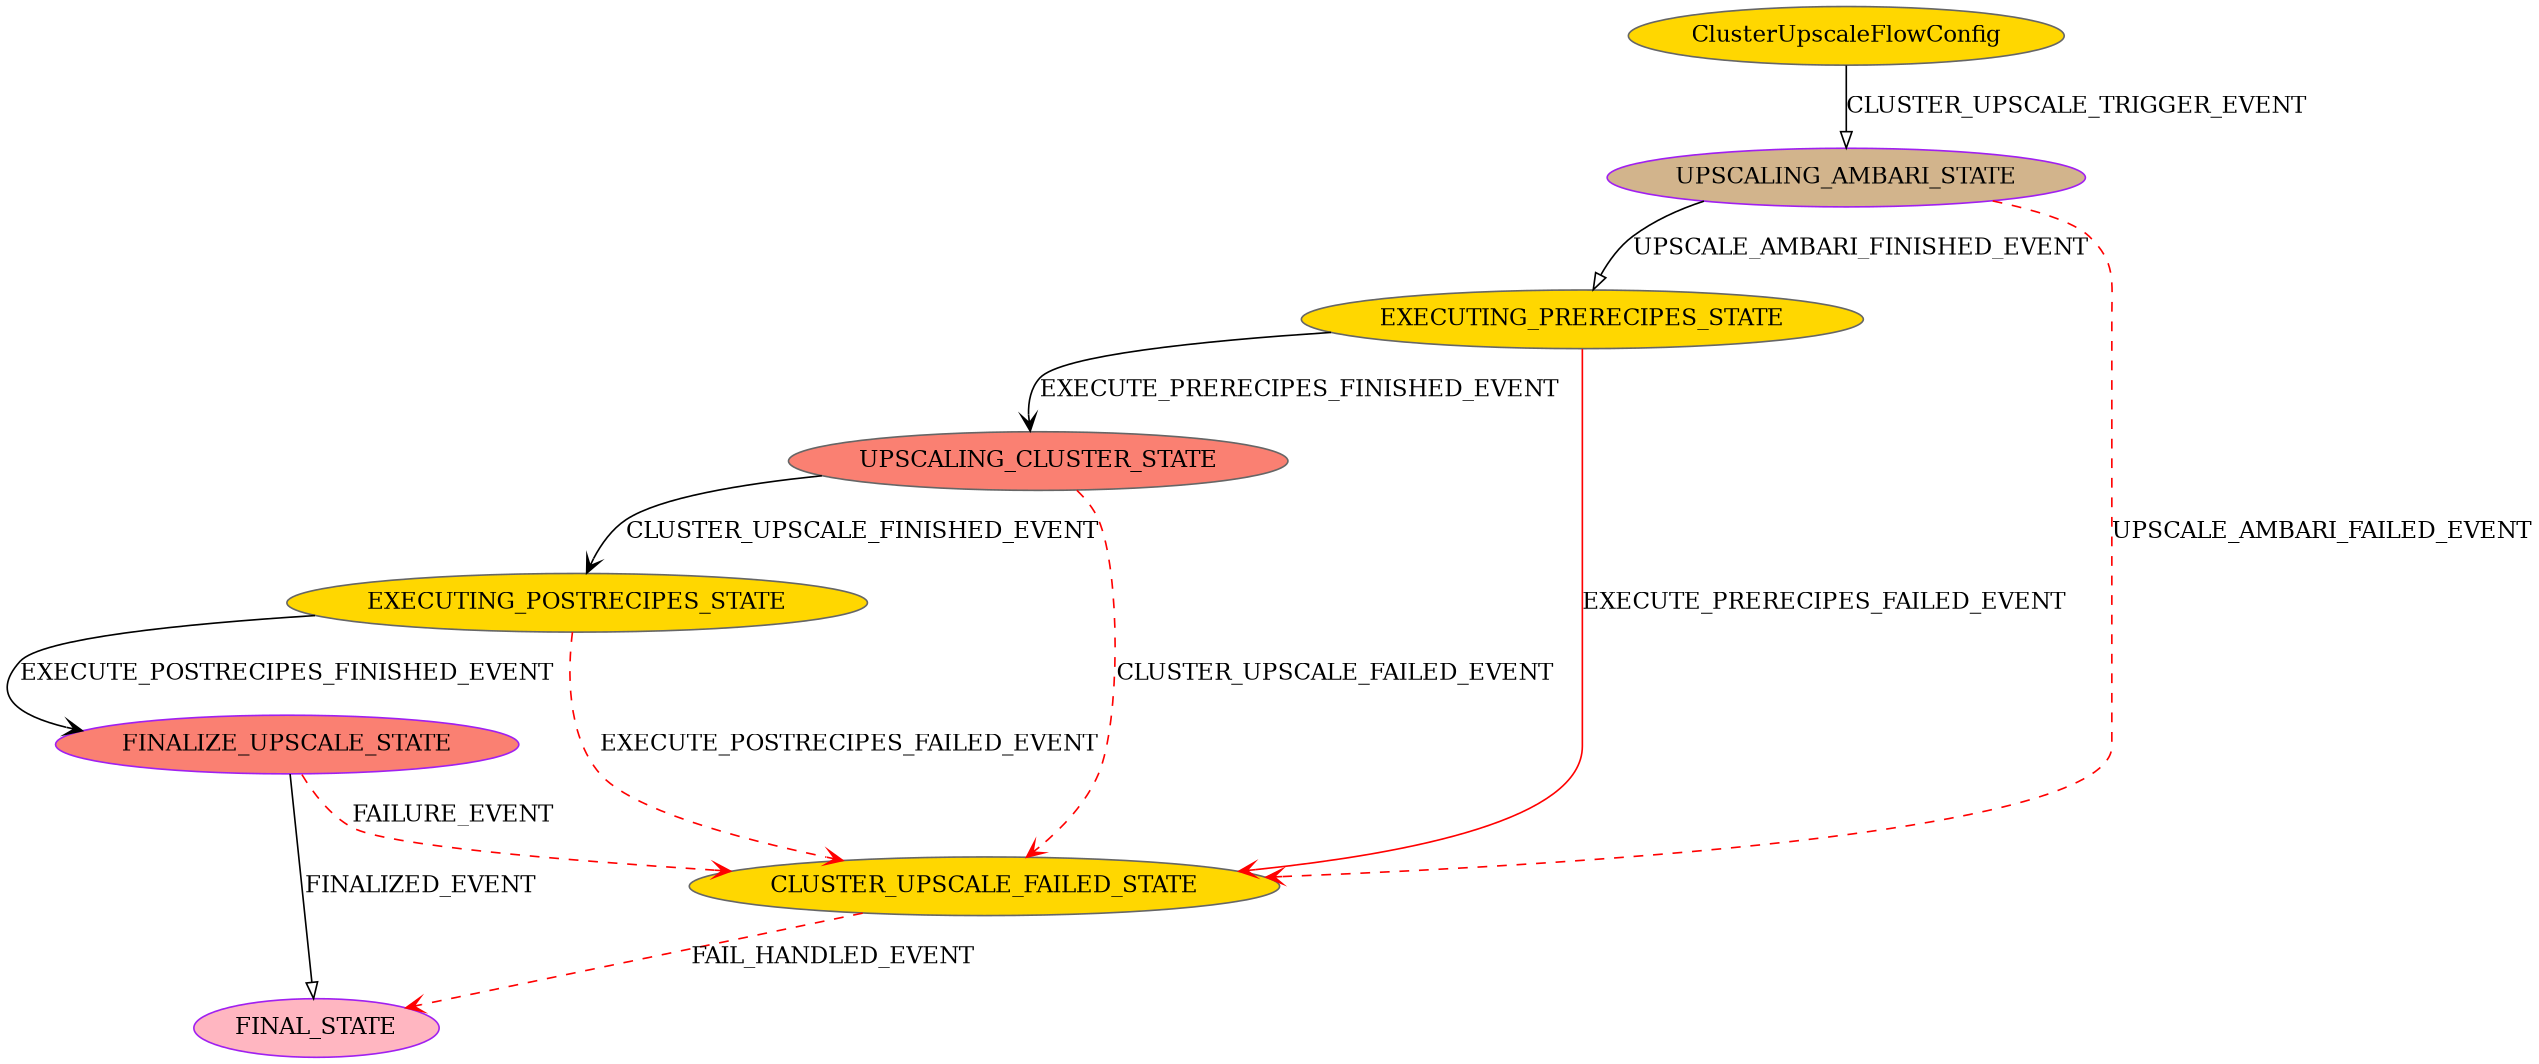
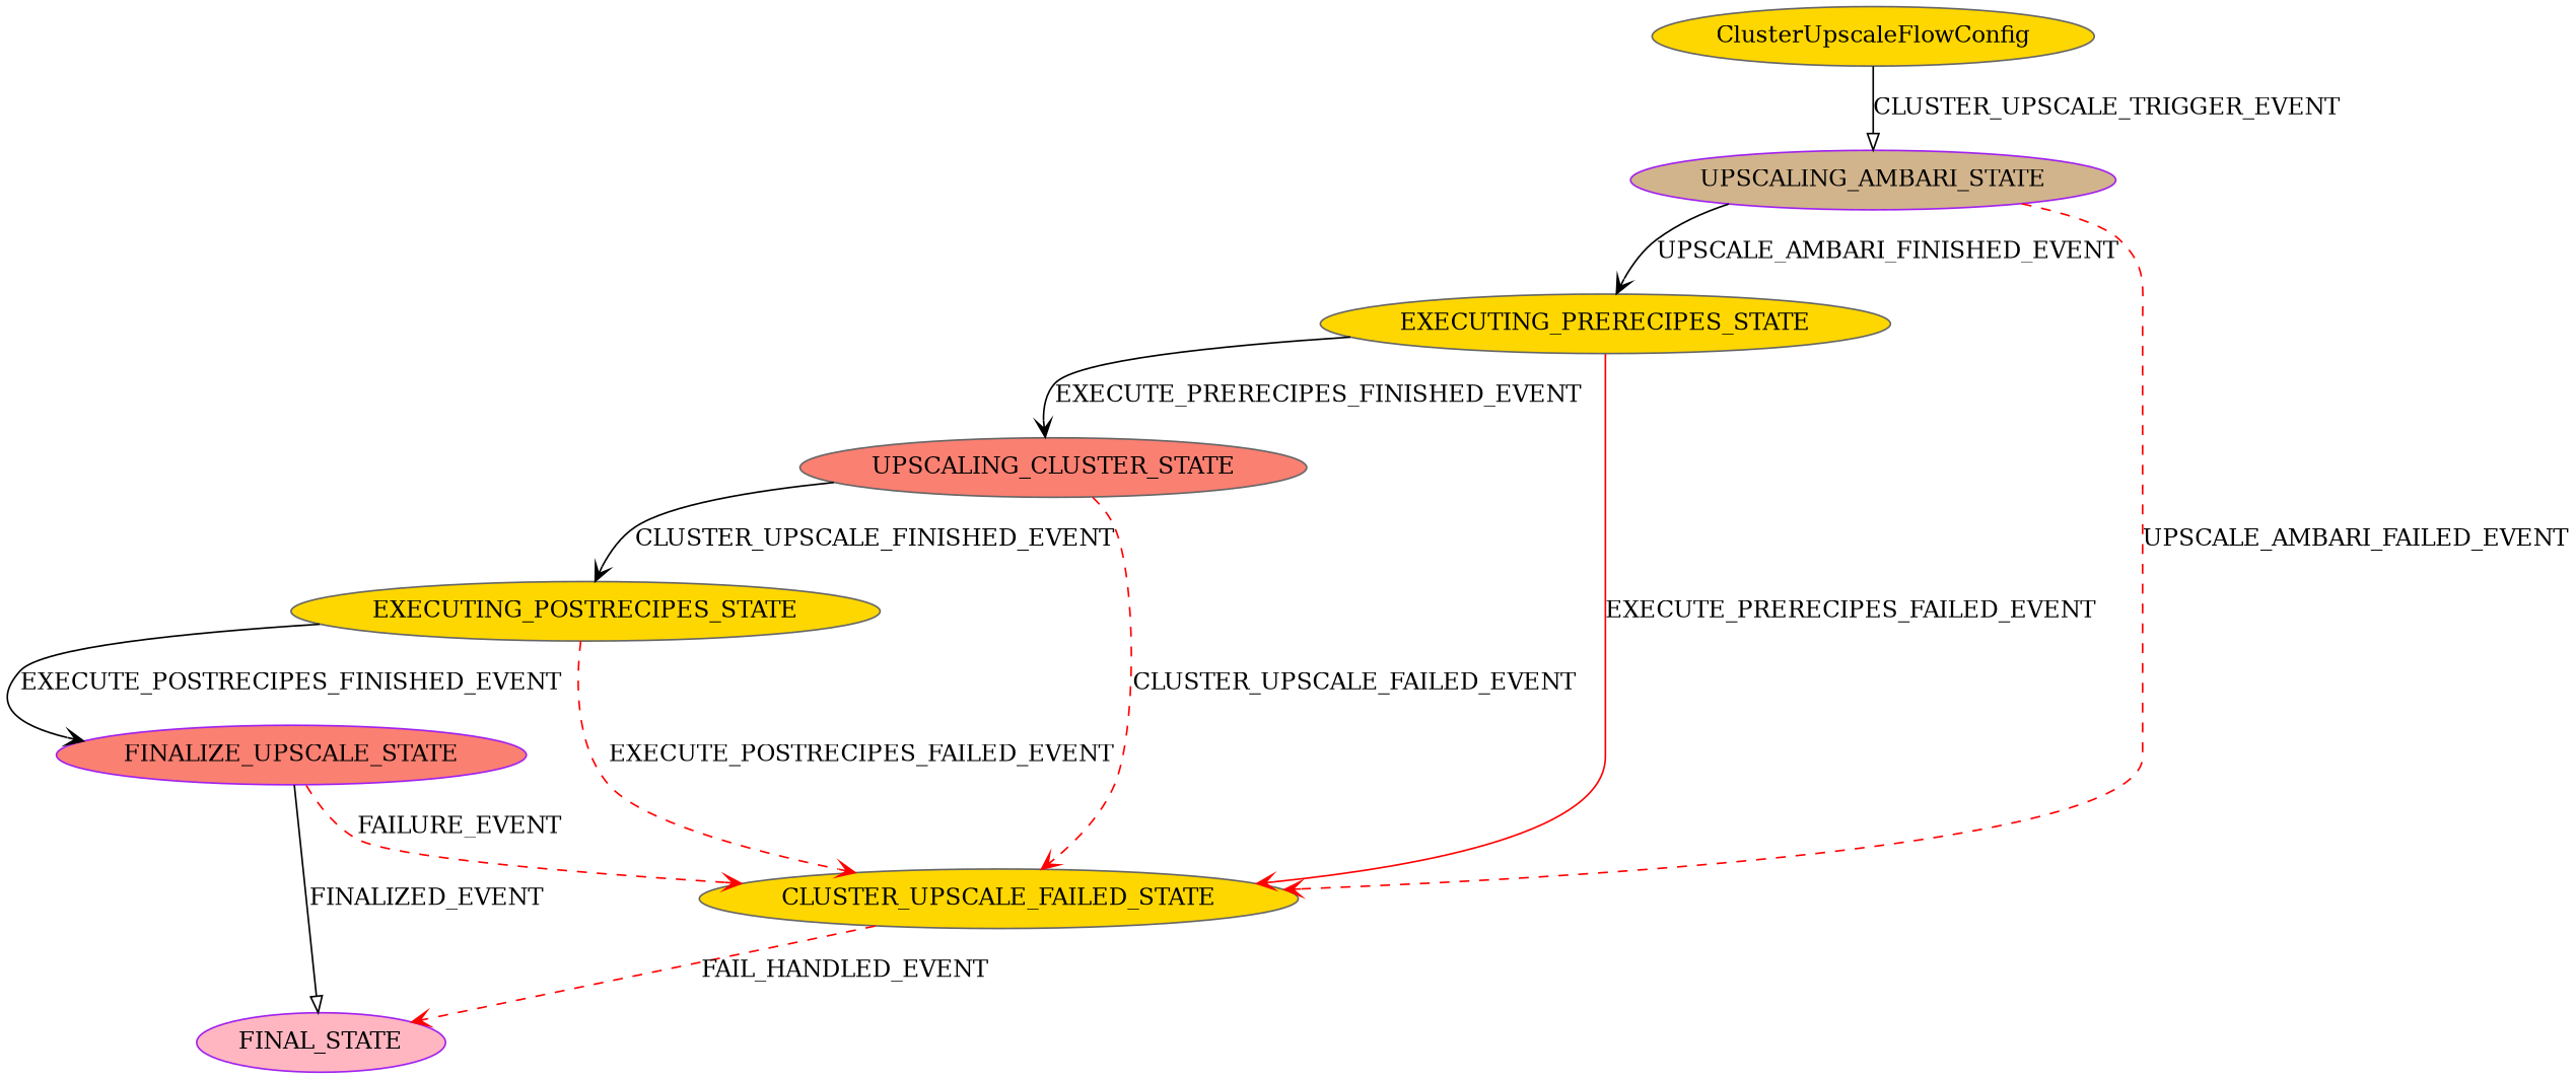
  digraph {
    node [color=gray40 fillcolor=gold style=filled]
    edge [arrowhead=vee color=black style=solid]
    n1 [label=ClusterUpscaleFlowConfig shape=ellipse]
    UPSCALING_AMBARI_STATE [color=purple fillcolor=tan]
    EXECUTING_PRERECIPES_STATE
    CLUSTER_UPSCALE_FAILED_STATE
    UPSCALING_CLUSTER_STATE [fillcolor=salmon]
    FINAL_STATE [color=purple fillcolor=lightpink]
    EXECUTING_POSTRECIPES_STATE
    FINALIZE_UPSCALE_STATE [color=purple fillcolor=salmon]
    n1 -> UPSCALING_AMBARI_STATE [arrowhead=onormal label=CLUSTER_UPSCALE_TRIGGER_EVENT]
-   UPSCALING_AMBARI_STATE -> EXECUTING_PRERECIPES_STATE [arrowhead=onormal label=UPSCALE_AMBARI_FINISHED_EVENT]
+   UPSCALING_AMBARI_STATE -> EXECUTING_PRERECIPES_STATE [label=UPSCALE_AMBARI_FINISHED_EVENT]
    UPSCALING_AMBARI_STATE -> CLUSTER_UPSCALE_FAILED_STATE [color=red label=UPSCALE_AMBARI_FAILED_EVENT style=dashed]
    EXECUTING_PRERECIPES_STATE -> CLUSTER_UPSCALE_FAILED_STATE [color=red label=EXECUTE_PRERECIPES_FAILED_EVENT]
    EXECUTING_PRERECIPES_STATE -> UPSCALING_CLUSTER_STATE [label=EXECUTE_PRERECIPES_FINISHED_EVENT]
    CLUSTER_UPSCALE_FAILED_STATE -> FINAL_STATE [color=red label=FAIL_HANDLED_EVENT style=dashed]
    UPSCALING_CLUSTER_STATE -> CLUSTER_UPSCALE_FAILED_STATE [color=red label=CLUSTER_UPSCALE_FAILED_EVENT style=dashed]
    UPSCALING_CLUSTER_STATE -> EXECUTING_POSTRECIPES_STATE [label=CLUSTER_UPSCALE_FINISHED_EVENT]
    EXECUTING_POSTRECIPES_STATE -> CLUSTER_UPSCALE_FAILED_STATE [color=red label=EXECUTE_POSTRECIPES_FAILED_EVENT style=dashed]
    EXECUTING_POSTRECIPES_STATE -> FINALIZE_UPSCALE_STATE [label=EXECUTE_POSTRECIPES_FINISHED_EVENT]
    FINALIZE_UPSCALE_STATE -> CLUSTER_UPSCALE_FAILED_STATE [color=red label=FAILURE_EVENT style=dashed]
    FINALIZE_UPSCALE_STATE -> FINAL_STATE [arrowhead=onormal label=FINALIZED_EVENT]
  }
